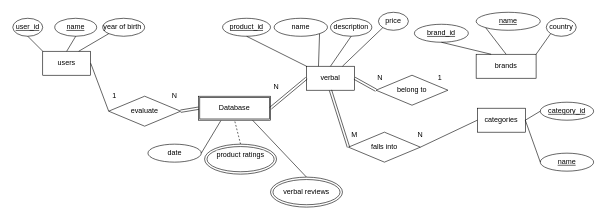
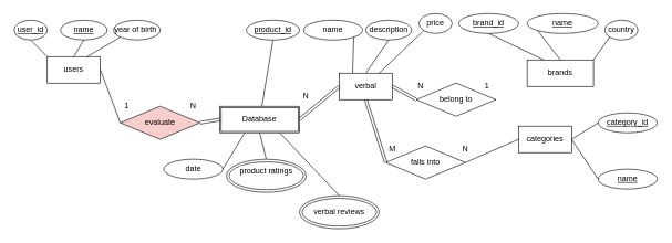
  <mxCell id="0" />
  <mxCell id="1" parent="0" />
  <mxCell id="2" value="users" style="rounded=0;whiteSpace=wrap;html=1;" vertex="1" parent="1"><mxGeometry x="70" y="85" width="80" height="40" as="geometry" /></mxCell>
  <mxCell id="3" value="verbal" style="rounded=0;whiteSpace=wrap;html=1;" vertex="1" parent="1"><mxGeometry x="510" y="110" width="80" height="40" as="geometry" /></mxCell>
  <mxCell id="4" value="brands" style="rounded=0;whiteSpace=wrap;html=1;" vertex="1" parent="1"><mxGeometry x="793" y="90" width="100" height="40" as="geometry" /></mxCell>
  <mxCell id="5" value="&lt;u&gt;name&lt;/u&gt;" style="ellipse;whiteSpace=wrap;html=1;" vertex="1" parent="1"><mxGeometry x="90" y="30" width="70" height="30" as="geometry" /></mxCell>
  <mxCell id="6" value="year of birth&lt;span style=&quot;white-space: pre;&quot;&gt; &lt;/span&gt;" style="ellipse;whiteSpace=wrap;html=1;" vertex="1" parent="1"><mxGeometry x="170" y="30" width="70" height="30" as="geometry" /></mxCell>
  <mxCell id="7" value="&lt;u&gt;user_id&lt;/u&gt;" style="ellipse;whiteSpace=wrap;html=1;" vertex="1" parent="1"><mxGeometry x="20" y="30" width="50" height="30" as="geometry" /></mxCell>
  <mxCell id="8" value="" style="endArrow=none;html=1;rounded=0;entryX=0.5;entryY=0;entryDx=0;entryDy=0;exitX=0.5;exitY=1;exitDx=0;exitDy=0;" edge="1" parent="1" source="5" target="2"><mxGeometry width="50" height="50" relative="1" as="geometry"><mxPoint x="350" y="50" as="sourcePoint" /><mxPoint x="570" y="290" as="targetPoint" /></mxGeometry></mxCell>
  <mxCell id="9" value="" style="endArrow=none;html=1;rounded=0;exitX=0;exitY=1;exitDx=0;exitDy=0;entryX=0.75;entryY=0;entryDx=0;entryDy=0;" edge="1" parent="1" source="6" target="2"><mxGeometry width="50" height="50" relative="1" as="geometry"><mxPoint x="350" y="30" as="sourcePoint" /><mxPoint x="330" y="50" as="targetPoint" /></mxGeometry></mxCell>
  <mxCell id="10" value="" style="endArrow=none;html=1;rounded=0;exitX=0;exitY=0;exitDx=0;exitDy=0;entryX=0.5;entryY=1;entryDx=0;entryDy=0;" edge="1" parent="1" source="2" target="7"><mxGeometry width="50" height="50" relative="1" as="geometry"><mxPoint x="320" y="110" as="sourcePoint" /><mxPoint x="330" y="60" as="targetPoint" /></mxGeometry></mxCell>
  <mxCell id="11" value="description" style="ellipse;whiteSpace=wrap;html=1;" vertex="1" parent="1"><mxGeometry x="550" y="30" width="69" height="30" as="geometry" /></mxCell>
  <mxCell id="12" value="" style="endArrow=none;html=1;rounded=0;exitX=0.5;exitY=0;exitDx=0;exitDy=0;entryX=0.5;entryY=1;entryDx=0;entryDy=0;" edge="1" parent="1" source="3" target="11"><mxGeometry width="50" height="50" relative="1" as="geometry"><mxPoint x="579" y="115" as="sourcePoint" /><mxPoint x="589" y="65" as="targetPoint" /></mxGeometry></mxCell>
- <mxCell id="13" value="&lt;u&gt;brand_id&lt;/u&gt;" style="ellipse;whiteSpace=wrap;html=1;" vertex="1" parent="1"><mxGeometry x="690" y="40" width="90" height="30" as="geometry" /></mxCell>
+ <mxCell id="13" value="&lt;u&gt;brand_id&lt;/u&gt;" style="ellipse;whiteSpace=wrap;html=1;" vertex="1" parent="1"><mxGeometry x="690" y="20" width="90" height="30" as="geometry" /></mxCell>
  <mxCell id="14" value="&lt;u&gt;name&lt;/u&gt;" style="ellipse;whiteSpace=wrap;html=1;" vertex="1" parent="1"><mxGeometry x="793" y="20" width="107" height="30" as="geometry" /></mxCell>
  <mxCell id="15" value="" style="endArrow=none;html=1;rounded=0;entryX=0.5;entryY=0;entryDx=0;entryDy=0;exitX=0;exitY=1;exitDx=0;exitDy=0;" edge="1" parent="1" source="14" target="4"><mxGeometry width="50" height="50" relative="1" as="geometry"><mxPoint x="800" y="40" as="sourcePoint" /><mxPoint x="789" y="155" as="targetPoint" /></mxGeometry></mxCell>
  <mxCell id="16" value="" style="endArrow=none;html=1;rounded=0;exitX=0.5;exitY=1;exitDx=0;exitDy=0;entryX=0.25;entryY=0;entryDx=0;entryDy=0;" edge="1" parent="1" source="13" target="4"><mxGeometry width="50" height="50" relative="1" as="geometry"><mxPoint x="759" y="205" as="sourcePoint" /><mxPoint x="769" y="155" as="targetPoint" /></mxGeometry></mxCell>
  <mxCell id="17" value="name" style="ellipse;whiteSpace=wrap;html=1;" vertex="1" parent="1"><mxGeometry x="456" y="30" width="89" height="30" as="geometry" /></mxCell>
  <mxCell id="18" value="price" style="ellipse;whiteSpace=wrap;html=1;" vertex="1" parent="1"><mxGeometry x="630" y="20" width="50" height="30" as="geometry" /></mxCell>
  <mxCell id="19" value="" style="endArrow=none;html=1;rounded=0;exitX=0;exitY=1;exitDx=0;exitDy=0;entryX=0.75;entryY=0;entryDx=0;entryDy=0;" edge="1" parent="1" source="18" target="3"><mxGeometry width="50" height="50" relative="1" as="geometry"><mxPoint x="569" y="215" as="sourcePoint" /><mxPoint x="589" y="155" as="targetPoint" /></mxGeometry></mxCell>
  <mxCell id="20" value="" style="endArrow=none;html=1;rounded=0;exitX=1;exitY=1;exitDx=0;exitDy=0;entryX=0.25;entryY=0;entryDx=0;entryDy=0;" edge="1" parent="1" source="17" target="3"><mxGeometry width="50" height="50" relative="1" as="geometry"><mxPoint x="559" y="205" as="sourcePoint" /><mxPoint x="569" y="155" as="targetPoint" /></mxGeometry></mxCell>
  <mxCell id="21" value="country" style="ellipse;whiteSpace=wrap;html=1;" vertex="1" parent="1"><mxGeometry x="910" y="30" width="50" height="30" as="geometry" /></mxCell>
  <mxCell id="22" value="" style="endArrow=none;html=1;rounded=0;entryX=1;entryY=0;entryDx=0;entryDy=0;exitX=0;exitY=1;exitDx=0;exitDy=0;" edge="1" parent="1" source="21" target="4"><mxGeometry width="50" height="50" relative="1" as="geometry"><mxPoint x="949" y="65" as="sourcePoint" /><mxPoint x="910" y="140" as="targetPoint" /></mxGeometry></mxCell>
  <mxCell id="23" value="belong to" style="rhombus;whiteSpace=wrap;html=1;" vertex="1" parent="1"><mxGeometry x="626" y="125" width="120" height="50" as="geometry" /></mxCell>
  <mxCell id="24" value="N" style="text;html=1;strokeColor=none;fillColor=none;align=center;verticalAlign=middle;whiteSpace=wrap;rounded=0;" vertex="1" parent="1"><mxGeometry x="623" y="115" width="20" height="30" as="geometry" /></mxCell>
  <mxCell id="25" value="1" style="text;html=1;strokeColor=none;fillColor=none;align=center;verticalAlign=middle;whiteSpace=wrap;rounded=0;" vertex="1" parent="1"><mxGeometry x="723" y="115" width="20" height="30" as="geometry" /></mxCell>
  <mxCell id="26" value="&lt;u&gt;product_id&lt;/u&gt;" style="ellipse;whiteSpace=wrap;html=1;" vertex="1" parent="1"><mxGeometry x="370" y="30" width="80" height="30" as="geometry" /></mxCell>
- <mxCell id="27" value="" style="endArrow=none;html=1;rounded=0;exitX=0.5;exitY=1;exitDx=0;exitDy=0;entryX=0;entryY=0;entryDx=0;entryDy=0;" edge="1" parent="1" source="26" target="3"><mxGeometry width="50" height="50" relative="1" as="geometry"><mxPoint x="799" y="355" as="sourcePoint" /><mxPoint x="535" y="120" as="targetPoint" /></mxGeometry></mxCell>
- <mxCell id="28" value="evaluate" style="rhombus;whiteSpace=wrap;html=1;" vertex="1" parent="1"><mxGeometry x="180" y="160" width="120" height="50" as="geometry" /></mxCell>
+ <mxCell id="27" value="" style="endArrow=none;html=1;rounded=0;exitX=0.5;exitY=1;exitDx=0;exitDy=0;" edge="1" parent="1" source="26" target="48"><mxGeometry width="50" height="50" relative="1" as="geometry"><mxPoint x="799" y="355" as="sourcePoint" /><mxPoint x="535" y="120" as="targetPoint" /></mxGeometry></mxCell>
+ <mxCell id="28" value="evaluate" style="rhombus;whiteSpace=wrap;html=1;fillColor=#f8cecc;" vertex="1" parent="1"><mxGeometry x="180" y="160" width="120" height="50" as="geometry" /></mxCell>
  <mxCell id="29" value="N" style="text;html=1;strokeColor=none;fillColor=none;align=center;verticalAlign=middle;whiteSpace=wrap;rounded=0;" vertex="1" parent="1"><mxGeometry x="280" y="145" width="20" height="30" as="geometry" /></mxCell>
  <mxCell id="30" value="1" style="text;html=1;strokeColor=none;fillColor=none;align=center;verticalAlign=middle;whiteSpace=wrap;rounded=0;" vertex="1" parent="1"><mxGeometry x="180" y="145" width="20" height="30" as="geometry" /></mxCell>
- <mxCell id="31" value="categories" style="rounded=0;whiteSpace=wrap;html=1;" vertex="1" parent="1"><mxGeometry x="795" y="180" width="80" height="40" as="geometry" /></mxCell>
+ <mxCell id="31" value="categories" style="rounded=0;whiteSpace=wrap;html=1;" vertex="1" parent="1"><mxGeometry x="780" y="190" width="80" height="40" as="geometry" /></mxCell>
  <mxCell id="32" value="&lt;u&gt;category_id&lt;/u&gt;" style="ellipse;whiteSpace=wrap;html=1;" vertex="1" parent="1"><mxGeometry x="900" y="170" width="89" height="30" as="geometry" /></mxCell>
  <mxCell id="33" value="" style="endArrow=none;html=1;rounded=0;exitX=0;exitY=0.5;exitDx=0;exitDy=0;entryX=1;entryY=0.5;entryDx=0;entryDy=0;" edge="1" parent="1" source="32" target="31"><mxGeometry width="50" height="50" relative="1" as="geometry"><mxPoint x="1001.5" y="640" as="sourcePoint" /><mxPoint x="785.5" y="535" as="targetPoint" /></mxGeometry></mxCell>
  <mxCell id="34" value="&lt;u&gt;name&lt;/u&gt;" style="ellipse;whiteSpace=wrap;html=1;" vertex="1" parent="1"><mxGeometry x="900" y="255" width="89" height="30" as="geometry" /></mxCell>
  <mxCell id="35" value="" style="endArrow=none;html=1;rounded=0;exitX=0;exitY=0.5;exitDx=0;exitDy=0;entryX=1;entryY=0.5;entryDx=0;entryDy=0;" edge="1" parent="1" source="34" target="31"><mxGeometry width="50" height="50" relative="1" as="geometry"><mxPoint x="1012.5" y="760" as="sourcePoint" /><mxPoint x="655.5" y="485" as="targetPoint" /></mxGeometry></mxCell>
  <mxCell id="36" value="falls into" style="rhombus;whiteSpace=wrap;html=1;" vertex="1" parent="1"><mxGeometry x="580" y="220" width="120" height="50" as="geometry" /></mxCell>
  <mxCell id="37" value="" style="endArrow=none;html=1;rounded=0;exitX=1;exitY=0.5;exitDx=0;exitDy=0;entryX=0;entryY=0.5;entryDx=0;entryDy=0;" edge="1" parent="1" source="36" target="31"><mxGeometry width="50" height="50" relative="1" as="geometry"><mxPoint x="430" y="285" as="sourcePoint" /><mxPoint x="520" y="160" as="targetPoint" /></mxGeometry></mxCell>
  <mxCell id="38" value="" style="endArrow=none;html=1;rounded=0;shape=link;exitX=0.5;exitY=1;exitDx=0;exitDy=0;entryX=0;entryY=0.5;entryDx=0;entryDy=0;" edge="1" parent="1" source="3" target="36"><mxGeometry width="50" height="50" relative="1" as="geometry"><mxPoint x="700" y="310" as="sourcePoint" /><mxPoint x="780" y="360" as="targetPoint" /></mxGeometry></mxCell>
  <mxCell id="39" value="date" style="ellipse;whiteSpace=wrap;html=1;" vertex="1" parent="1"><mxGeometry x="245.5" y="240" width="89" height="30" as="geometry" /></mxCell>
  <mxCell id="40" value="" style="endArrow=none;html=1;rounded=0;exitX=1;exitY=0.5;exitDx=0;exitDy=0;entryX=0.31;entryY=1.015;entryDx=0;entryDy=0;entryPerimeter=0;" edge="1" parent="1" source="39" target="48"><mxGeometry width="50" height="50" relative="1" as="geometry"><mxPoint x="652.5" y="875" as="sourcePoint" /><mxPoint x="500" y="325" as="targetPoint" /></mxGeometry></mxCell>
- <mxCell id="41" value="" style="endArrow=none;html=1;rounded=0;exitX=0.5;exitY=0;exitDx=0;exitDy=0;entryX=0.5;entryY=1;entryDx=0;entryDy=0;dashed=1;" edge="1" parent="1" source="46" target="48"><mxGeometry width="50" height="50" relative="1" as="geometry"><mxPoint x="455.358" y="365.922" as="sourcePoint" /><mxPoint x="500" y="325" as="targetPoint" /></mxGeometry></mxCell>
+ <mxCell id="41" value="" style="endArrow=none;html=1;rounded=0;exitX=0.5;exitY=0;exitDx=0;exitDy=0;entryX=0.5;entryY=1;entryDx=0;entryDy=0;" edge="1" parent="1" source="46" target="48"><mxGeometry width="50" height="50" relative="1" as="geometry"><mxPoint x="455.358" y="365.922" as="sourcePoint" /><mxPoint x="500" y="325" as="targetPoint" /></mxGeometry></mxCell>
  <mxCell id="42" value="" style="endArrow=none;html=1;rounded=0;exitX=0.5;exitY=0;exitDx=0;exitDy=0;entryX=0.75;entryY=1;entryDx=0;entryDy=0;fontStyle=1" edge="1" parent="1" source="47" target="48"><mxGeometry width="50" height="50" relative="1" as="geometry"><mxPoint x="541.151" y="347.231" as="sourcePoint" /><mxPoint x="505" y="325" as="targetPoint" /></mxGeometry></mxCell>
  <mxCell id="43" value="" style="endArrow=none;html=1;rounded=0;exitX=0;exitY=0.5;exitDx=0;exitDy=0;entryX=1;entryY=0.5;entryDx=0;entryDy=0;shape=link;" edge="1" parent="1" source="23" target="3"><mxGeometry width="50" height="50" relative="1" as="geometry"><mxPoint x="620" y="225" as="sourcePoint" /><mxPoint x="590" y="130" as="targetPoint" /></mxGeometry></mxCell>
  <mxCell id="44" value="N" style="text;html=1;strokeColor=none;fillColor=none;align=center;verticalAlign=middle;whiteSpace=wrap;rounded=0;" vertex="1" parent="1"><mxGeometry x="690" y="210" width="20" height="30" as="geometry" /></mxCell>
  <mxCell id="45" value="M" style="text;html=1;strokeColor=none;fillColor=none;align=center;verticalAlign=middle;whiteSpace=wrap;rounded=0;" vertex="1" parent="1"><mxGeometry x="580" y="210" width="20" height="30" as="geometry" /></mxCell>
  <mxCell id="46" value="&#10;&lt;span style=&quot;color: rgb(0, 0, 0); font-family: Helvetica; font-size: 12px; font-style: normal; font-variant-ligatures: normal; font-variant-caps: normal; font-weight: 400; letter-spacing: normal; orphans: 2; text-align: center; text-indent: 0px; text-transform: none; widows: 2; word-spacing: 0px; -webkit-text-stroke-width: 0px; background-color: rgb(251, 251, 251); text-decoration-thickness: initial; text-decoration-style: initial; text-decoration-color: initial; float: none; display: inline !important;&quot;&gt;product ratings&lt;/span&gt;&#10;&#10;" style="ellipse;shape=doubleEllipse;whiteSpace=wrap;html=1;" vertex="1" parent="1"><mxGeometry x="340" y="240" width="120" height="50" as="geometry" /></mxCell>
  <mxCell id="47" value="verbal reviews" style="ellipse;shape=doubleEllipse;whiteSpace=wrap;html=1;" vertex="1" parent="1"><mxGeometry x="450" y="295" width="120" height="50" as="geometry" /></mxCell>
  <mxCell id="48" value="Database" style="shape=ext;double=1;rounded=0;whiteSpace=wrap;html=1;" vertex="1" parent="1"><mxGeometry x="330" y="160" width="120" height="40" as="geometry" /></mxCell>
  <mxCell id="49" value="" style="endArrow=none;html=1;rounded=0;exitX=0;exitY=0.5;exitDx=0;exitDy=0;entryX=1;entryY=0.5;entryDx=0;entryDy=0;shape=link;" edge="1" parent="1" source="48" target="28"><mxGeometry width="50" height="50" relative="1" as="geometry"><mxPoint x="345" y="325" as="sourcePoint" /><mxPoint x="367" y="216" as="targetPoint" /></mxGeometry></mxCell>
  <mxCell id="50" value="" style="endArrow=none;html=1;rounded=0;exitX=0;exitY=0.5;exitDx=0;exitDy=0;entryX=1;entryY=0.5;entryDx=0;entryDy=0;fontStyle=1;shape=link;" edge="1" parent="1" source="3" target="48"><mxGeometry width="50" height="50" relative="1" as="geometry"><mxPoint x="590" y="275" as="sourcePoint" /><mxPoint x="470" y="230" as="targetPoint" /></mxGeometry></mxCell>
  <mxCell id="51" value="" style="endArrow=none;html=1;rounded=0;exitX=0;exitY=0.5;exitDx=0;exitDy=0;entryX=1;entryY=0.5;entryDx=0;entryDy=0;" edge="1" parent="1" source="28" target="2"><mxGeometry width="50" height="50" relative="1" as="geometry"><mxPoint x="346" y="190" as="sourcePoint" /><mxPoint x="310" y="195" as="targetPoint" /></mxGeometry></mxCell>
  <mxCell id="52" value="N" style="text;html=1;strokeColor=none;fillColor=none;align=center;verticalAlign=middle;whiteSpace=wrap;rounded=0;" vertex="1" parent="1"><mxGeometry x="450" y="130" width="20" height="30" as="geometry" /></mxCell>
